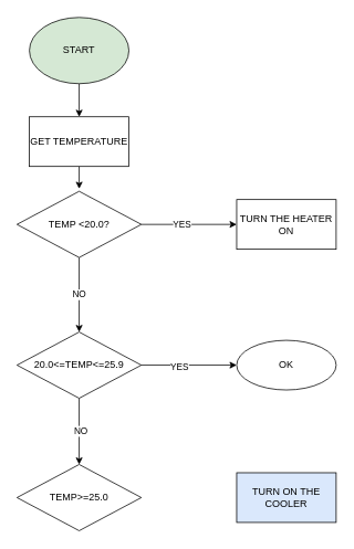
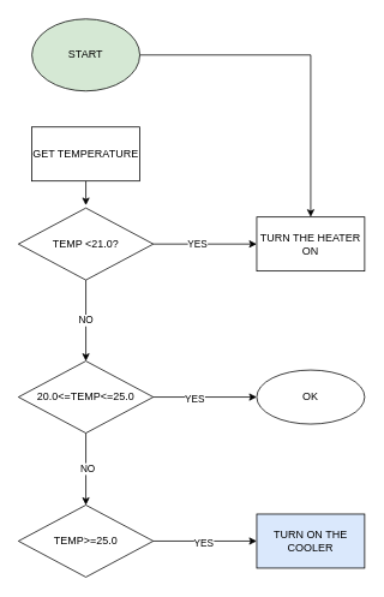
  <mxCell id="0" />
  <mxCell id="1" parent="0" />
- <mxCell id="2" value="" style="edgeStyle=orthogonalEdgeStyle;rounded=0;orthogonalLoop=1;jettySize=auto;html=1;" edge="1" parent="1" source="3" target="5"><mxGeometry relative="1" as="geometry" /></mxCell>
+ <mxCell id="2" value="" style="edgeStyle=orthogonalEdgeStyle;rounded=0;orthogonalLoop=1;jettySize=auto;html=1;" edge="1" parent="1" source="3" target="10"><mxGeometry relative="1" as="geometry" /></mxCell>
  <mxCell id="3" value="START" style="ellipse;whiteSpace=wrap;html=1;fillColor=#d5e8d4;" vertex="1" parent="1"><mxGeometry x="35" y="20" width="120" height="80" as="geometry" /></mxCell>
  <mxCell id="4" value="" style="edgeStyle=orthogonalEdgeStyle;rounded=0;orthogonalLoop=1;jettySize=auto;html=1;" edge="1" parent="1" source="5"><mxGeometry relative="1" as="geometry"><mxPoint x="95" y="227" as="targetPoint" /></mxGeometry></mxCell>
  <mxCell id="5" value="GET TEMPERATURE" style="rounded=0;whiteSpace=wrap;html=1;" vertex="1" parent="1"><mxGeometry x="35" y="140" width="120" height="60" as="geometry" /></mxCell>
  <mxCell id="6" value="" style="edgeStyle=orthogonalEdgeStyle;rounded=0;orthogonalLoop=1;jettySize=auto;html=1;" edge="1" parent="1" source="9" target="10"><mxGeometry relative="1" as="geometry" /></mxCell>
  <mxCell id="7" value="YES" style="edgeLabel;html=1;align=center;verticalAlign=middle;resizable=0;points=[];" vertex="1" connectable="0" parent="6"><mxGeometry x="-0.164" y="1" relative="1" as="geometry"><mxPoint as="offset" /></mxGeometry></mxCell>
  <mxCell id="8" value="NO" style="edgeStyle=orthogonalEdgeStyle;rounded=0;orthogonalLoop=1;jettySize=auto;html=1;" edge="1" parent="1" source="9"><mxGeometry relative="1" as="geometry"><mxPoint x="95" y="400" as="targetPoint" /></mxGeometry></mxCell>
- <mxCell id="9" value="TEMP &amp;lt;20.0?" style="rhombus;whiteSpace=wrap;html=1;" vertex="1" parent="1"><mxGeometry x="20" y="230" width="150" height="80" as="geometry" /></mxCell>
+ <mxCell id="9" value="TEMP &amp;lt;21.0?" style="rhombus;whiteSpace=wrap;html=1;" vertex="1" parent="1"><mxGeometry x="20" y="230" width="150" height="80" as="geometry" /></mxCell>
  <mxCell id="10" value="TURN THE HEATER ON" style="rounded=0;whiteSpace=wrap;html=1;" vertex="1" parent="1"><mxGeometry x="285" y="240" width="120" height="60" as="geometry" /></mxCell>
  <mxCell id="11" value="" style="edgeStyle=orthogonalEdgeStyle;rounded=0;orthogonalLoop=1;jettySize=auto;html=1;" edge="1" parent="1" source="15" target="16"><mxGeometry relative="1" as="geometry" /></mxCell>
  <mxCell id="12" value="YES" style="edgeLabel;html=1;align=center;verticalAlign=middle;resizable=0;points=[];" vertex="1" connectable="0" parent="11"><mxGeometry x="-0.224" y="-1" relative="1" as="geometry"><mxPoint as="offset" /></mxGeometry></mxCell>
  <mxCell id="13" value="" style="edgeStyle=orthogonalEdgeStyle;rounded=0;orthogonalLoop=1;jettySize=auto;html=1;" edge="1" parent="1" source="15" target="19"><mxGeometry relative="1" as="geometry" /></mxCell>
  <mxCell id="14" value="NO" style="edgeLabel;html=1;align=center;verticalAlign=middle;resizable=0;points=[];" vertex="1" connectable="0" parent="13"><mxGeometry x="-0.025" y="1" relative="1" as="geometry"><mxPoint as="offset" /></mxGeometry></mxCell>
- <mxCell id="15" value="20.0&amp;lt;=TEMP&amp;lt;=25.9" style="rhombus;whiteSpace=wrap;html=1;" vertex="1" parent="1"><mxGeometry x="20" y="400" width="150" height="80" as="geometry" /></mxCell>
+ <mxCell id="15" value="20.0&amp;lt;=TEMP&amp;lt;=25.0" style="rhombus;whiteSpace=wrap;html=1;" vertex="1" parent="1"><mxGeometry x="20" y="400" width="150" height="80" as="geometry" /></mxCell>
  <mxCell id="16" value="OK" style="ellipse;whiteSpace=wrap;html=1;" vertex="1" parent="1"><mxGeometry x="285" y="410" width="120" height="60" as="geometry" /></mxCell>
+ <mxCell id="17" value="" style="edgeStyle=orthogonalEdgeStyle;rounded=0;orthogonalLoop=1;jettySize=auto;html=1;" edge="1" parent="1" source="19" target="20"><mxGeometry relative="1" as="geometry" /></mxCell>
+ <mxCell id="18" value="YES" style="edgeLabel;html=1;align=center;verticalAlign=middle;resizable=0;points=[];" vertex="1" connectable="0" parent="17"><mxGeometry x="-0.043" y="-1" relative="1" as="geometry"><mxPoint as="offset" /></mxGeometry></mxCell>
  <mxCell id="19" value="TEMP&amp;gt;=25.0" style="rhombus;whiteSpace=wrap;html=1;" vertex="1" parent="1"><mxGeometry x="20" y="560" width="150" height="80" as="geometry" /></mxCell>
  <mxCell id="20" value="TURN ON THE COOLER" style="rounded=0;whiteSpace=wrap;html=1;fillColor=#dae8fc;" vertex="1" parent="1"><mxGeometry x="285" y="570" width="120" height="60" as="geometry" /></mxCell>
